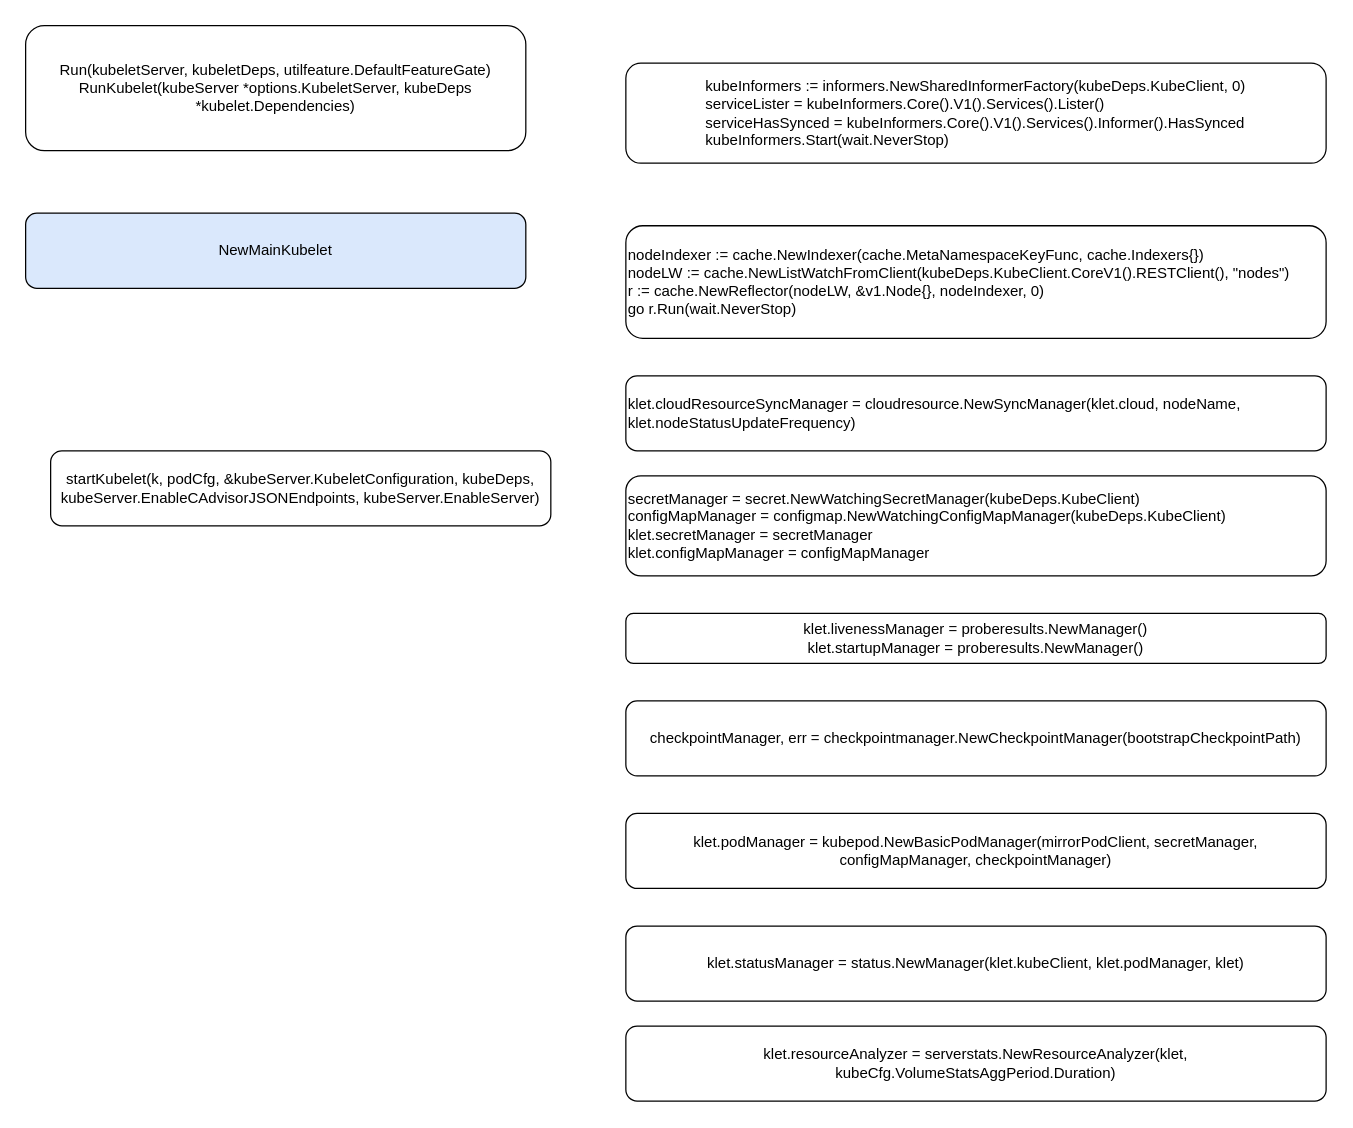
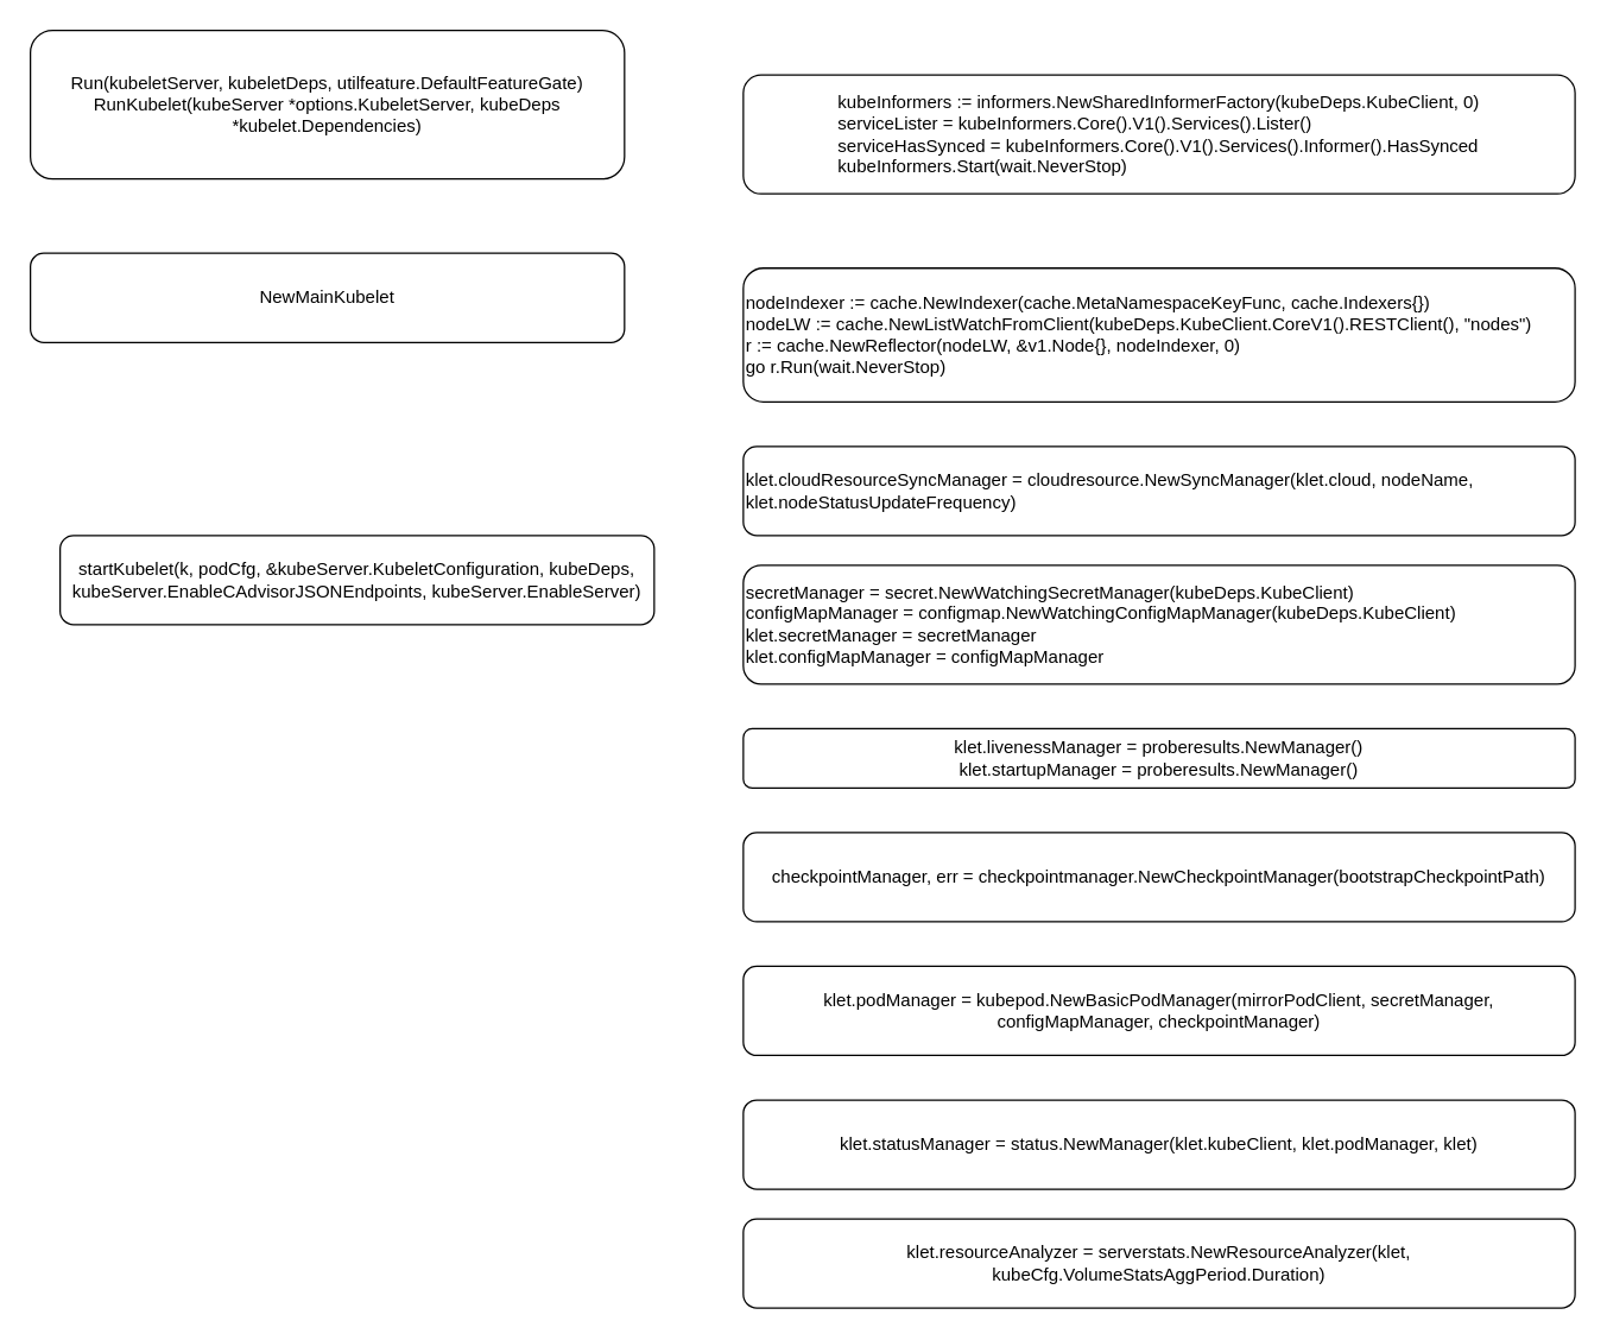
  <mxCell id="0" />
  <mxCell id="1" parent="0" />
  <mxCell id="2" value="Run(kubeletServer, kubeletDeps, utilfeature.DefaultFeatureGate)&lt;br&gt;RunKubelet(kubeServer *options.KubeletServer, kubeDeps *kubelet.Dependencies)" style="rounded=1;whiteSpace=wrap;html=1;" vertex="1" parent="1"><mxGeometry x="20" y="20" width="400" height="100" as="geometry" /></mxCell>
  <mxCell id="3" value="&lt;div&gt;startKubelet(k, podCfg, &amp;amp;kubeServer.KubeletConfiguration, kubeDeps, kubeServer.EnableCAdvisorJSONEndpoints, kubeServer.EnableServer)&lt;/div&gt;" style="rounded=1;whiteSpace=wrap;html=1;" vertex="1" parent="1"><mxGeometry x="40" y="360" width="400" height="60" as="geometry" /></mxCell>
- <mxCell id="4" value="NewMainKubelet" style="rounded=1;whiteSpace=wrap;html=1;fillColor=#dae8fc;" vertex="1" parent="1"><mxGeometry x="20" y="170" width="400" height="60" as="geometry" /></mxCell>
+ <mxCell id="4" value="NewMainKubelet" style="rounded=1;whiteSpace=wrap;html=1;" vertex="1" parent="1"><mxGeometry x="20" y="170" width="400" height="60" as="geometry" /></mxCell>
  <mxCell id="5" value="&lt;div style=&quot;text-align: left&quot;&gt;&lt;span&gt;  &lt;/span&gt;kubeInformers := informers.NewSharedInformerFactory(kubeDeps.KubeClient, 0)&lt;/div&gt;&lt;div style=&quot;text-align: left&quot;&gt;&lt;span&gt;  &lt;/span&gt;serviceLister = kubeInformers.Core().V1().Services().Lister()&lt;/div&gt;&lt;div style=&quot;text-align: left&quot;&gt;&lt;span&gt;  &lt;/span&gt;serviceHasSynced = kubeInformers.Core().V1().Services().Informer().HasSynced&lt;/div&gt;&lt;div style=&quot;text-align: left&quot;&gt;&lt;span&gt;  &lt;/span&gt;kubeInformers.Start(wait.NeverStop)&lt;/div&gt;" style="rounded=1;whiteSpace=wrap;html=1;" vertex="1" parent="1"><mxGeometry x="500" y="50" width="560" height="80" as="geometry" /></mxCell>
  <mxCell id="6" value="nodeIndexer := cache.NewIndexer(cache.MetaNamespaceKeyFunc, cache.Indexers{})&lt;br&gt;nodeLW := cache.NewListWatchFromClient(kubeDeps.KubeClient.CoreV1().RESTClient(), &quot;nodes&quot;)&lt;br&gt;r := cache.NewReflector(nodeLW, &amp;amp;v1.Node{}, nodeIndexer, 0)&lt;br&gt;go r.Run(wait.NeverStop)" style="rounded=1;whiteSpace=wrap;html=1;align=left;" vertex="1" parent="1"><mxGeometry x="500" y="180" width="560" height="90" as="geometry" /></mxCell>
  <mxCell id="7" value="klet.cloudResourceSyncManager = cloudresource.NewSyncManager(klet.cloud, nodeName, klet.nodeStatusUpdateFrequency)" style="rounded=1;whiteSpace=wrap;html=1;align=left;" vertex="1" parent="1"><mxGeometry x="500" y="300" width="560" height="60" as="geometry" /></mxCell>
  <mxCell id="8" value="secretManager = secret.NewWatchingSecretManager(kubeDeps.KubeClient)&lt;br&gt;configMapManager = configmap.NewWatchingConfigMapManager(kubeDeps.KubeClient)&lt;br&gt;&lt;div&gt;&lt;span&gt; &lt;/span&gt;klet.secretManager = secretManager&lt;/div&gt;&lt;div&gt;&lt;span&gt; &lt;/span&gt;klet.configMapManager = configMapManager&lt;/div&gt;" style="rounded=1;whiteSpace=wrap;html=1;align=left;" vertex="1" parent="1"><mxGeometry x="500" y="380" width="560" height="80" as="geometry" /></mxCell>
  <mxCell id="9" value="&lt;div&gt;&lt;span&gt; &lt;/span&gt;klet.livenessManager = proberesults.NewManager()&lt;/div&gt;&lt;div&gt;&lt;span&gt; &lt;/span&gt;klet.startupManager = proberesults.NewManager()&lt;/div&gt;" style="rounded=1;whiteSpace=wrap;html=1;" vertex="1" parent="1"><mxGeometry x="500" y="490" width="560" height="40" as="geometry" /></mxCell>
  <mxCell id="10" value="&lt;div&gt;checkpointManager, err = checkpointmanager.NewCheckpointManager(bootstrapCheckpointPath)&lt;/div&gt;" style="rounded=1;whiteSpace=wrap;html=1;" vertex="1" parent="1"><mxGeometry x="500" y="560" width="560" height="60" as="geometry" /></mxCell>
  <mxCell id="11" value="klet.podManager = kubepod.NewBasicPodManager(mirrorPodClient, secretManager, configMapManager, checkpointManager)" style="rounded=1;whiteSpace=wrap;html=1;" vertex="1" parent="1"><mxGeometry x="500" y="650" width="560" height="60" as="geometry" /></mxCell>
  <mxCell id="12" value="klet.statusManager = status.NewManager(klet.kubeClient, klet.podManager, klet)" style="rounded=1;whiteSpace=wrap;html=1;" vertex="1" parent="1"><mxGeometry x="500" y="740" width="560" height="60" as="geometry" /></mxCell>
  <mxCell id="13" value="klet.resourceAnalyzer = serverstats.NewResourceAnalyzer(klet, kubeCfg.VolumeStatsAggPeriod.Duration)" style="rounded=1;whiteSpace=wrap;html=1;" vertex="1" parent="1"><mxGeometry x="500" y="820" width="560" height="60" as="geometry" /></mxCell>
